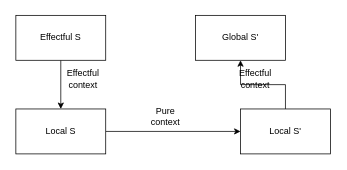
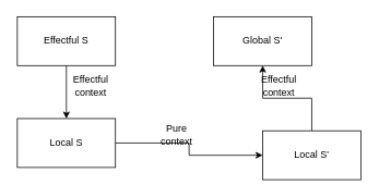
  <mxCell id="0" />
  <mxCell id="1" parent="0" />
  <mxCell id="2" style="edgeStyle=orthogonalEdgeStyle;rounded=0;orthogonalLoop=1;jettySize=auto;html=1;exitX=0.5;exitY=1;exitDx=0;exitDy=0;" edge="1" parent="1" source="3" target="5"><mxGeometry relative="1" as="geometry" /></mxCell>
  <mxCell id="3" value="Effectful S" style="rounded=0;whiteSpace=wrap;html=1;" vertex="1" parent="1"><mxGeometry x="20" y="20" width="120" height="60" as="geometry" /></mxCell>
  <mxCell id="4" style="edgeStyle=orthogonalEdgeStyle;rounded=0;orthogonalLoop=1;jettySize=auto;html=1;exitX=1;exitY=0.5;exitDx=0;exitDy=0;" edge="1" parent="1" source="5" target="7"><mxGeometry relative="1" as="geometry" /></mxCell>
  <mxCell id="5" value="Local S" style="rounded=0;whiteSpace=wrap;html=1;" vertex="1" parent="1"><mxGeometry x="20" y="145" width="120" height="60" as="geometry" /></mxCell>
  <mxCell id="6" style="edgeStyle=orthogonalEdgeStyle;rounded=0;orthogonalLoop=1;jettySize=auto;html=1;exitX=0.5;exitY=0;exitDx=0;exitDy=0;entryX=0.5;entryY=1;entryDx=0;entryDy=0;" edge="1" parent="1" source="7" target="8"><mxGeometry relative="1" as="geometry" /></mxCell>
- <mxCell id="7" value="Local S'" style="rounded=0;whiteSpace=wrap;html=1;" vertex="1" parent="1"><mxGeometry x="320" y="145" width="120" height="60" as="geometry" /></mxCell>
+ <mxCell id="7" value="Local S'" style="rounded=0;whiteSpace=wrap;html=1;" vertex="1" parent="1"><mxGeometry x="320" y="160" width="120" height="60" as="geometry" /></mxCell>
  <mxCell id="8" value="Global S'" style="rounded=0;whiteSpace=wrap;html=1;" vertex="1" parent="1"><mxGeometry x="260" y="20" width="120" height="60" as="geometry" /></mxCell>
  <mxCell id="9" value="Effectful context" style="text;html=1;strokeColor=none;fillColor=none;align=center;verticalAlign=middle;whiteSpace=wrap;rounded=0;" vertex="1" parent="1"><mxGeometry x="80" y="90" width="60" height="30" as="geometry" /></mxCell>
  <mxCell id="10" value="Effectful context" style="text;html=1;strokeColor=none;fillColor=none;align=center;verticalAlign=middle;whiteSpace=wrap;rounded=0;" vertex="1" parent="1"><mxGeometry x="310" y="90" width="60" height="30" as="geometry" /></mxCell>
- <mxCell id="11" value="Pure context" style="text;html=1;strokeColor=none;fillColor=none;align=center;verticalAlign=middle;whiteSpace=wrap;rounded=0;" vertex="1" parent="1"><mxGeometry x="190" y="140" width="60" height="30" as="geometry" /></mxCell>
+ <mxCell id="11" value="Pure context" style="text;html=1;strokeColor=none;fillColor=none;align=center;verticalAlign=middle;whiteSpace=wrap;rounded=0;" vertex="1" parent="1"><mxGeometry x="185" y="150" width="60" height="30" as="geometry" /></mxCell>
